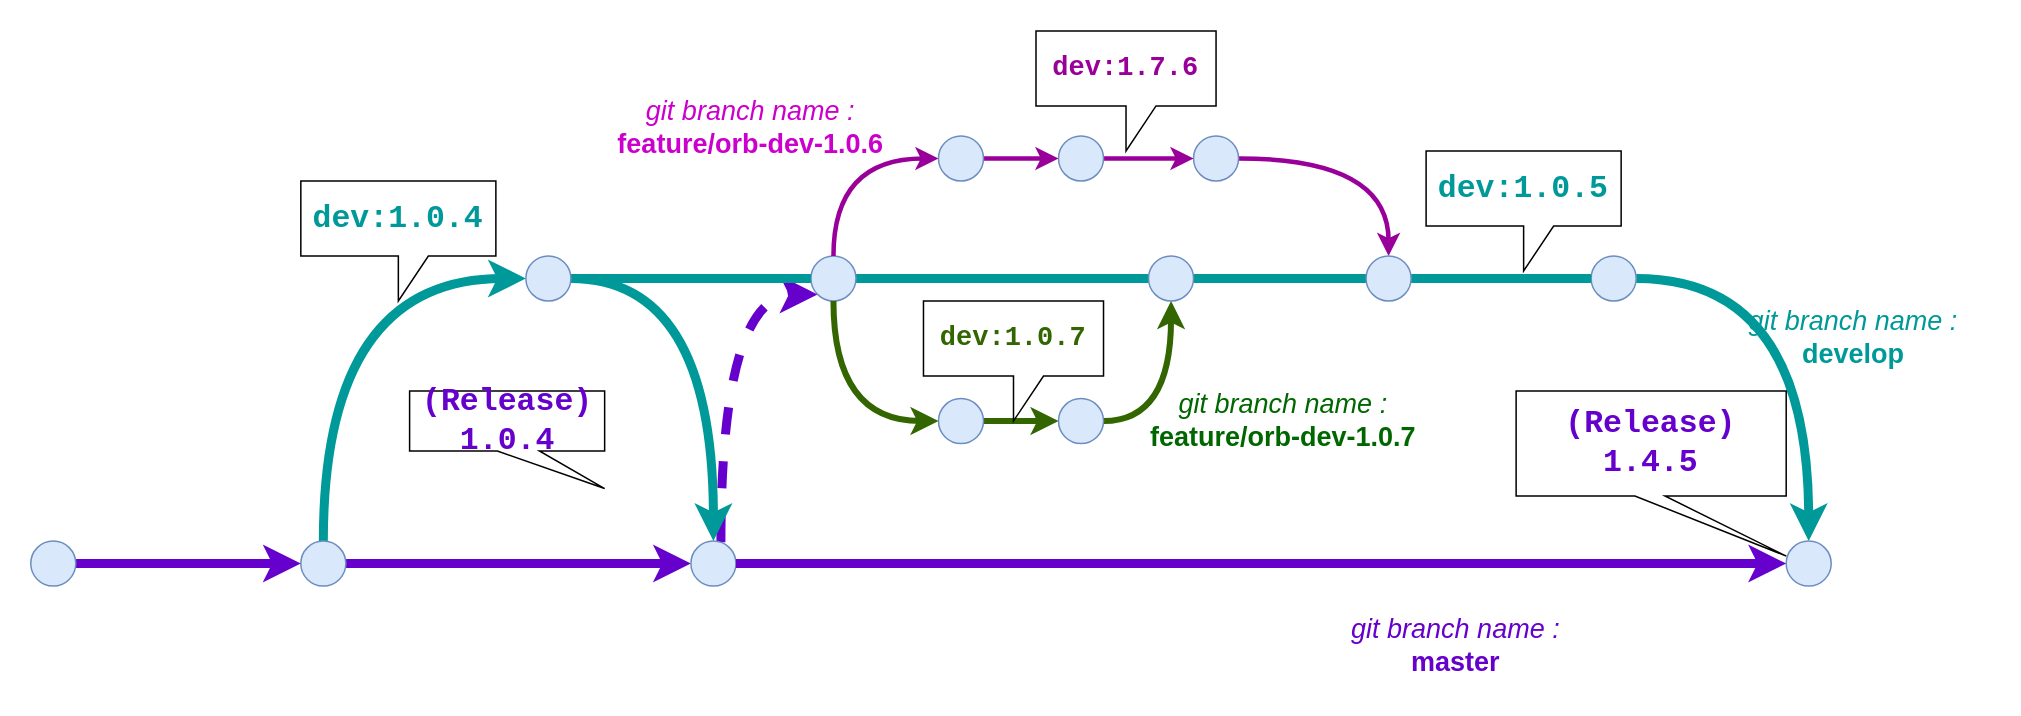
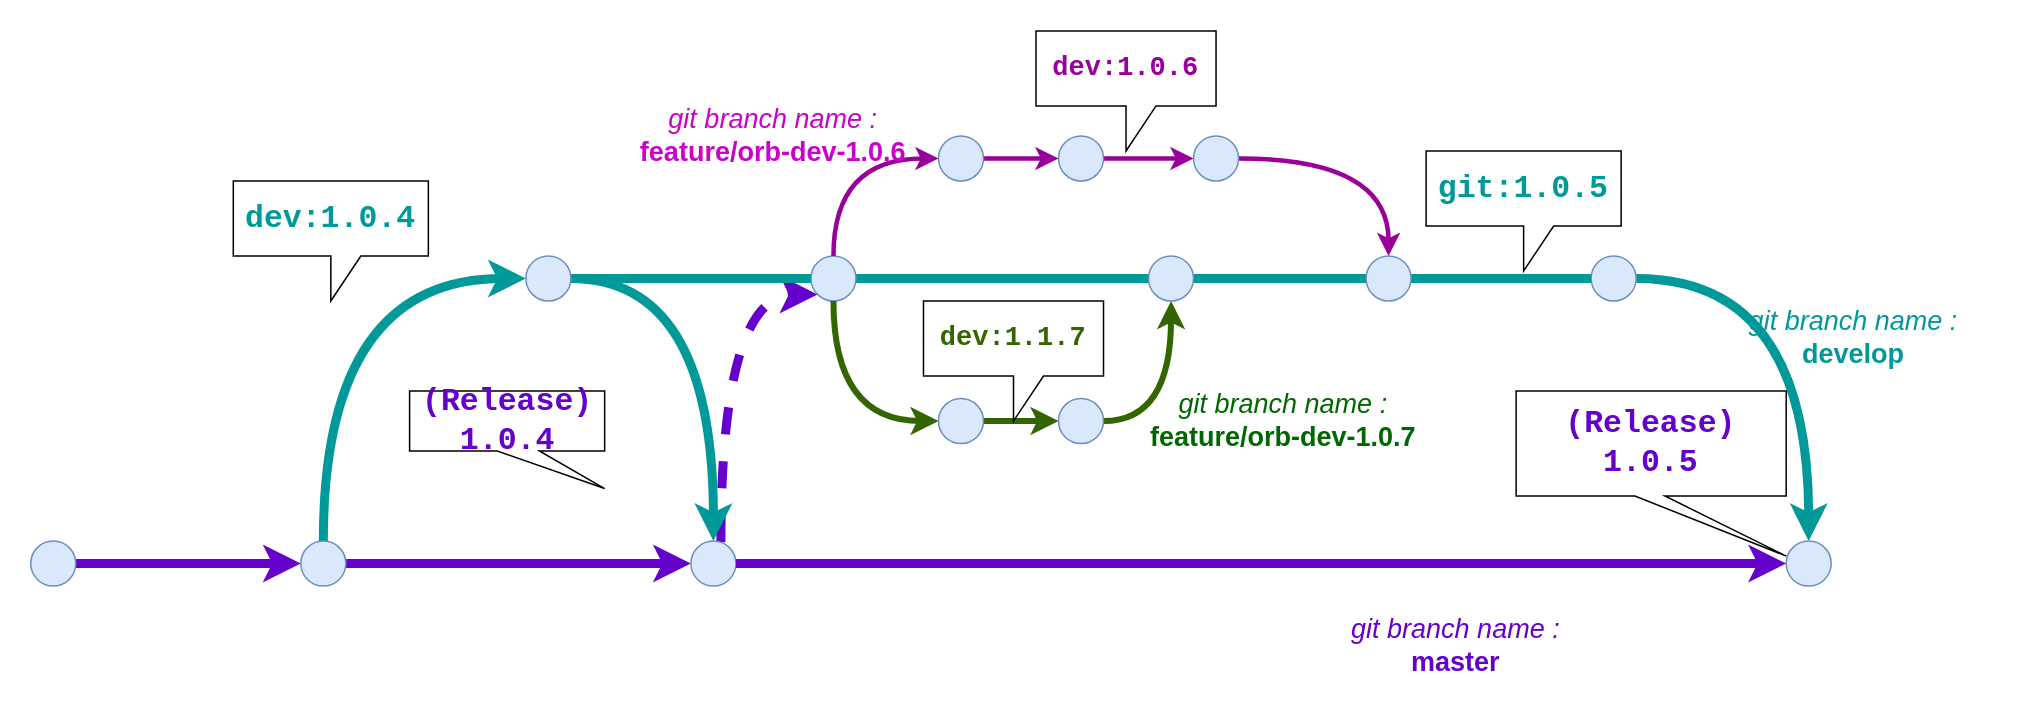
  <mxCell id="0" />
  <mxCell id="1" parent="0" />
  <mxCell id="2" style="edgeStyle=orthogonalEdgeStyle;curved=1;rounded=0;orthogonalLoop=1;jettySize=auto;html=1;entryX=0;entryY=0.5;entryDx=0;entryDy=0;endArrow=classic;endFill=1;strokeColor=#009999;strokeWidth=6;" edge="1" parent="1" source="4" target="24"><mxGeometry relative="1" as="geometry"><Array as="points"><mxPoint x="215" y="185" /></Array></mxGeometry></mxCell>
  <mxCell id="3" style="edgeStyle=orthogonalEdgeStyle;curved=1;rounded=0;orthogonalLoop=1;jettySize=auto;html=1;entryX=0;entryY=0.5;entryDx=0;entryDy=0;endArrow=classic;endFill=1;strokeWidth=6;fontSize=15;fontColor=#7F00FF;strokeColor=#6600CC;" edge="1" parent="1" source="4" target="6"><mxGeometry relative="1" as="geometry" /></mxCell>
  <mxCell id="4" value="" style="ellipse;whiteSpace=wrap;html=1;aspect=fixed;fillColor=#dae8fc;strokeColor=#6c8ebf;" vertex="1" parent="1"><mxGeometry x="200" y="360" width="30" height="30" as="geometry" /></mxCell>
  <mxCell id="5" style="edgeStyle=orthogonalEdgeStyle;curved=1;rounded=0;orthogonalLoop=1;jettySize=auto;html=1;entryX=0;entryY=1;entryDx=0;entryDy=0;endArrow=classic;endFill=1;strokeColor=#6600CC;strokeWidth=6;fontSize=18;fontColor=#6600CC;dashed=1;" edge="1" parent="1" source="6" target="20"><mxGeometry relative="1" as="geometry"><Array as="points"><mxPoint x="480" y="375" /><mxPoint x="480" y="196" /></Array></mxGeometry></mxCell>
  <mxCell id="6" value="" style="ellipse;whiteSpace=wrap;html=1;aspect=fixed;fillColor=#dae8fc;strokeColor=#6c8ebf;" vertex="1" parent="1"><mxGeometry x="460" y="360" width="30" height="30" as="geometry" /></mxCell>
  <mxCell id="7" style="edgeStyle=orthogonalEdgeStyle;curved=1;rounded=0;orthogonalLoop=1;jettySize=auto;html=1;entryX=0;entryY=0.5;entryDx=0;entryDy=0;endArrow=classic;endFill=1;strokeWidth=6;fontSize=15;fontColor=#7F00FF;strokeColor=#6600CC;" edge="1" parent="1" source="8" target="4"><mxGeometry relative="1" as="geometry" /></mxCell>
  <mxCell id="8" value="" style="ellipse;whiteSpace=wrap;html=1;aspect=fixed;fillColor=#dae8fc;strokeColor=#6c8ebf;" vertex="1" parent="1"><mxGeometry x="20" y="360" width="30" height="30" as="geometry" /></mxCell>
  <mxCell id="9" style="edgeStyle=orthogonalEdgeStyle;curved=1;rounded=0;orthogonalLoop=1;jettySize=auto;html=1;entryX=0.5;entryY=0;entryDx=0;entryDy=0;endArrow=classic;endFill=1;strokeColor=#009999;strokeWidth=6;" edge="1" parent="1" source="10" target="11"><mxGeometry relative="1" as="geometry" /></mxCell>
  <mxCell id="10" value="" style="ellipse;whiteSpace=wrap;html=1;aspect=fixed;fillColor=#dae8fc;strokeColor=#6c8ebf;" vertex="1" parent="1"><mxGeometry x="1060" y="170" width="30" height="30" as="geometry" /></mxCell>
  <mxCell id="11" value="" style="ellipse;whiteSpace=wrap;html=1;aspect=fixed;fillColor=#dae8fc;strokeColor=#6c8ebf;" vertex="1" parent="1"><mxGeometry x="1190" y="360" width="30" height="30" as="geometry" /></mxCell>
  <mxCell id="12" style="edgeStyle=orthogonalEdgeStyle;curved=1;rounded=0;orthogonalLoop=1;jettySize=auto;html=1;entryX=0;entryY=0.5;entryDx=0;entryDy=0;endArrow=classic;endFill=1;strokeWidth=6;exitX=1;exitY=0.5;exitDx=0;exitDy=0;fontColor=#7F00FF;strokeColor=#6600CC;" edge="1" parent="1" source="6" target="11"><mxGeometry relative="1" as="geometry"><mxPoint x="870" y="375" as="sourcePoint" /></mxGeometry></mxCell>
  <mxCell id="13" style="edgeStyle=orthogonalEdgeStyle;curved=1;rounded=0;orthogonalLoop=1;jettySize=auto;html=1;entryX=0.5;entryY=0;entryDx=0;entryDy=0;strokeColor=#990099;strokeWidth=3;" edge="1" parent="1" source="14" target="28"><mxGeometry relative="1" as="geometry" /></mxCell>
  <mxCell id="14" value="" style="ellipse;whiteSpace=wrap;html=1;aspect=fixed;fillColor=#dae8fc;strokeColor=#6c8ebf;" vertex="1" parent="1"><mxGeometry x="795" y="90" width="30" height="30" as="geometry" /></mxCell>
  <mxCell id="15" style="edgeStyle=orthogonalEdgeStyle;curved=1;rounded=0;orthogonalLoop=1;jettySize=auto;html=1;strokeColor=#990099;strokeWidth=3;" edge="1" parent="1" source="16" target="14"><mxGeometry relative="1" as="geometry" /></mxCell>
  <mxCell id="16" value="" style="ellipse;whiteSpace=wrap;html=1;aspect=fixed;fillColor=#dae8fc;strokeColor=#6c8ebf;" vertex="1" parent="1"><mxGeometry x="705" y="90" width="30" height="30" as="geometry" /></mxCell>
  <mxCell id="17" style="edgeStyle=orthogonalEdgeStyle;curved=1;rounded=0;orthogonalLoop=1;jettySize=auto;html=1;strokeColor=#990099;strokeWidth=3;" edge="1" parent="1" source="18" target="16"><mxGeometry relative="1" as="geometry" /></mxCell>
  <mxCell id="18" value="" style="ellipse;whiteSpace=wrap;html=1;aspect=fixed;fillColor=#dae8fc;strokeColor=#6c8ebf;" vertex="1" parent="1"><mxGeometry x="625" y="90" width="30" height="30" as="geometry" /></mxCell>
  <mxCell id="19" style="edgeStyle=orthogonalEdgeStyle;curved=1;rounded=0;orthogonalLoop=1;jettySize=auto;html=1;strokeWidth=6;endArrow=none;endFill=0;strokeColor=#009999;" edge="1" parent="1" source="20" target="26"><mxGeometry relative="1" as="geometry" /></mxCell>
  <mxCell id="20" value="" style="ellipse;whiteSpace=wrap;html=1;aspect=fixed;fillColor=#dae8fc;strokeColor=#6c8ebf;" vertex="1" parent="1"><mxGeometry x="540" y="170" width="30" height="30" as="geometry" /></mxCell>
  <mxCell id="21" style="edgeStyle=orthogonalEdgeStyle;curved=1;rounded=0;orthogonalLoop=1;jettySize=auto;html=1;strokeWidth=6;endArrow=none;endFill=0;strokeColor=#009999;" edge="1" parent="1" source="24" target="20"><mxGeometry relative="1" as="geometry" /></mxCell>
  <mxCell id="22" style="edgeStyle=orthogonalEdgeStyle;curved=1;rounded=0;orthogonalLoop=1;jettySize=auto;html=1;exitX=0.5;exitY=0;exitDx=0;exitDy=0;strokeColor=#990099;strokeWidth=3;" edge="1" parent="1" source="20" target="18"><mxGeometry relative="1" as="geometry"><Array as="points"><mxPoint x="555" y="105" /></Array></mxGeometry></mxCell>
  <mxCell id="23" style="edgeStyle=orthogonalEdgeStyle;curved=1;rounded=0;orthogonalLoop=1;jettySize=auto;html=1;entryX=0.5;entryY=0;entryDx=0;entryDy=0;endArrow=classic;endFill=1;strokeColor=#009999;strokeWidth=6;" edge="1" parent="1" source="24" target="6"><mxGeometry relative="1" as="geometry" /></mxCell>
  <mxCell id="24" value="" style="ellipse;whiteSpace=wrap;html=1;aspect=fixed;fillColor=#dae8fc;strokeColor=#6c8ebf;" vertex="1" parent="1"><mxGeometry x="350" y="170" width="30" height="30" as="geometry" /></mxCell>
  <mxCell id="25" style="edgeStyle=orthogonalEdgeStyle;curved=1;rounded=0;orthogonalLoop=1;jettySize=auto;html=1;entryX=0;entryY=0.5;entryDx=0;entryDy=0;strokeWidth=6;endArrow=none;endFill=0;strokeColor=#009999;" edge="1" parent="1" source="26" target="28"><mxGeometry relative="1" as="geometry"><mxPoint x="795" y="185" as="targetPoint" /></mxGeometry></mxCell>
  <mxCell id="26" value="" style="ellipse;whiteSpace=wrap;html=1;aspect=fixed;fillColor=#dae8fc;strokeColor=#6c8ebf;" vertex="1" parent="1"><mxGeometry x="765" y="170" width="30" height="30" as="geometry" /></mxCell>
  <mxCell id="27" style="edgeStyle=orthogonalEdgeStyle;curved=1;rounded=0;orthogonalLoop=1;jettySize=auto;html=1;entryX=0;entryY=0.5;entryDx=0;entryDy=0;endArrow=none;endFill=0;strokeColor=#009999;strokeWidth=6;" edge="1" parent="1" source="28" target="10"><mxGeometry relative="1" as="geometry" /></mxCell>
  <mxCell id="28" value="" style="ellipse;whiteSpace=wrap;html=1;aspect=fixed;fillColor=#dae8fc;strokeColor=#6c8ebf;" vertex="1" parent="1"><mxGeometry x="910" y="170" width="30" height="30" as="geometry" /></mxCell>
  <mxCell id="29" style="edgeStyle=orthogonalEdgeStyle;curved=1;rounded=0;orthogonalLoop=1;jettySize=auto;html=1;entryX=0.5;entryY=1;entryDx=0;entryDy=0;strokeWidth=4;strokeColor=#336600;" edge="1" parent="1" source="30" target="26"><mxGeometry relative="1" as="geometry"><mxPoint x="795" y="280" as="targetPoint" /></mxGeometry></mxCell>
  <mxCell id="30" value="" style="ellipse;whiteSpace=wrap;html=1;aspect=fixed;fillColor=#dae8fc;strokeColor=#6c8ebf;" vertex="1" parent="1"><mxGeometry x="705" y="265" width="30" height="30" as="geometry" /></mxCell>
  <mxCell id="31" style="edgeStyle=orthogonalEdgeStyle;curved=1;rounded=0;orthogonalLoop=1;jettySize=auto;html=1;strokeWidth=4;strokeColor=#336600;" edge="1" parent="1" source="32" target="30"><mxGeometry relative="1" as="geometry" /></mxCell>
  <mxCell id="32" value="" style="ellipse;whiteSpace=wrap;html=1;aspect=fixed;fillColor=#dae8fc;strokeColor=#6c8ebf;" vertex="1" parent="1"><mxGeometry x="625" y="265" width="30" height="30" as="geometry" /></mxCell>
  <mxCell id="33" style="edgeStyle=orthogonalEdgeStyle;curved=1;rounded=0;orthogonalLoop=1;jettySize=auto;html=1;exitX=0.5;exitY=1;exitDx=0;exitDy=0;strokeWidth=4;strokeColor=#336600;" edge="1" parent="1" target="32" source="20"><mxGeometry relative="1" as="geometry"><mxPoint x="555" y="345" as="sourcePoint" /><Array as="points"><mxPoint x="555" y="280" /></Array></mxGeometry></mxCell>
- <mxCell id="34" value="&lt;font face=&quot;Courier New&quot; color=&quot;#990099&quot;&gt;&lt;b&gt;&lt;font style=&quot;font-size: 18px&quot;&gt;dev:1.7.6&lt;/font&gt;&lt;/b&gt;&lt;/font&gt;" style="shape=callout;whiteSpace=wrap;html=1;perimeter=calloutPerimeter;" vertex="1" parent="1"><mxGeometry x="690" y="20" width="120" height="80" as="geometry" /></mxCell>
- <mxCell id="35" value="&lt;font face=&quot;Courier New&quot; color=&quot;#336600&quot;&gt;&lt;b&gt;&lt;font style=&quot;font-size: 18px&quot;&gt;dev:1.0.7&lt;/font&gt;&lt;/b&gt;&lt;/font&gt;" style="shape=callout;whiteSpace=wrap;html=1;perimeter=calloutPerimeter;" vertex="1" parent="1"><mxGeometry x="615" y="200" width="120" height="80" as="geometry" /></mxCell>
- <mxCell id="36" value="&lt;font style=&quot;font-size: 21px&quot; face=&quot;Courier New&quot; color=&quot;#009999&quot;&gt;&lt;b&gt;&lt;font style=&quot;font-size: 21px&quot;&gt;dev:1.0.5&lt;/font&gt;&lt;/b&gt;&lt;/font&gt;" style="shape=callout;whiteSpace=wrap;html=1;perimeter=calloutPerimeter;" vertex="1" parent="1"><mxGeometry x="950" y="100" width="130" height="80" as="geometry" /></mxCell>
- <mxCell id="37" value="&lt;div&gt;&lt;font style=&quot;font-size: 21px&quot; face=&quot;Courier New&quot;&gt;&lt;b&gt;&lt;font style=&quot;font-size: 21px&quot;&gt;(Release)&lt;/font&gt;&lt;/b&gt;&lt;/font&gt;&lt;/div&gt;&lt;div&gt;&lt;font style=&quot;font-size: 21px&quot; face=&quot;Courier New&quot;&gt;&lt;b&gt;&lt;font style=&quot;font-size: 21px&quot;&gt;1.4.5&lt;/font&gt;&lt;/b&gt;&lt;/font&gt;&lt;/div&gt;" style="shape=callout;whiteSpace=wrap;html=1;perimeter=calloutPerimeter;position2=1;size=40;position=0.44;fontColor=#6600CC;" vertex="1" parent="1"><mxGeometry x="1010" y="260" width="180" height="110" as="geometry" /></mxCell>
+ <mxCell id="34" value="&lt;font face=&quot;Courier New&quot; color=&quot;#990099&quot;&gt;&lt;b&gt;&lt;font style=&quot;font-size: 18px&quot;&gt;dev:1.0.6&lt;/font&gt;&lt;/b&gt;&lt;/font&gt;" style="shape=callout;whiteSpace=wrap;html=1;perimeter=calloutPerimeter;" vertex="1" parent="1"><mxGeometry x="690" y="20" width="120" height="80" as="geometry" /></mxCell>
+ <mxCell id="35" value="&lt;font face=&quot;Courier New&quot; color=&quot;#336600&quot;&gt;&lt;b&gt;&lt;font style=&quot;font-size: 18px&quot;&gt;dev:1.1.7&lt;/font&gt;&lt;/b&gt;&lt;/font&gt;" style="shape=callout;whiteSpace=wrap;html=1;perimeter=calloutPerimeter;" vertex="1" parent="1"><mxGeometry x="615" y="200" width="120" height="80" as="geometry" /></mxCell>
+ <mxCell id="36" value="&lt;font style=&quot;font-size: 21px&quot; face=&quot;Courier New&quot; color=&quot;#009999&quot;&gt;&lt;b&gt;&lt;font style=&quot;font-size: 21px&quot;&gt;git:1.0.5&lt;/font&gt;&lt;/b&gt;&lt;/font&gt;" style="shape=callout;whiteSpace=wrap;html=1;perimeter=calloutPerimeter;" vertex="1" parent="1"><mxGeometry x="950" y="100" width="130" height="80" as="geometry" /></mxCell>
+ <mxCell id="37" value="&lt;div&gt;&lt;font style=&quot;font-size: 21px&quot; face=&quot;Courier New&quot;&gt;&lt;b&gt;&lt;font style=&quot;font-size: 21px&quot;&gt;(Release)&lt;/font&gt;&lt;/b&gt;&lt;/font&gt;&lt;/div&gt;&lt;div&gt;&lt;font style=&quot;font-size: 21px&quot; face=&quot;Courier New&quot;&gt;&lt;b&gt;&lt;font style=&quot;font-size: 21px&quot;&gt;1.0.5&lt;/font&gt;&lt;/b&gt;&lt;/font&gt;&lt;/div&gt;" style="shape=callout;whiteSpace=wrap;html=1;perimeter=calloutPerimeter;position2=1;size=40;position=0.44;fontColor=#6600CC;" vertex="1" parent="1"><mxGeometry x="1010" y="260" width="180" height="110" as="geometry" /></mxCell>
  <mxCell id="38" value="&lt;font style=&quot;font-size: 21px&quot; face=&quot;Courier New&quot;&gt;&lt;b&gt;&lt;font style=&quot;font-size: 21px&quot;&gt;(Release)&lt;/font&gt;&lt;/b&gt;&lt;/font&gt;&lt;br&gt;&lt;font style=&quot;font-size: 21px&quot; face=&quot;Courier New&quot;&gt;&lt;b&gt;&lt;font style=&quot;font-size: 21px&quot;&gt;1.0.4&lt;/font&gt;&lt;/b&gt;&lt;/font&gt;" style="shape=callout;whiteSpace=wrap;html=1;perimeter=calloutPerimeter;position2=1;size=25;position=0.45;base=28;fontColor=#6600CC;" vertex="1" parent="1"><mxGeometry x="272.5" y="260" width="130" height="65" as="geometry" /></mxCell>
- <mxCell id="39" value="&lt;font style=&quot;font-size: 18px&quot; color=&quot;#CC00CC&quot;&gt;&lt;i&gt;&lt;span style=&quot;font-size: 18px&quot;&gt;git branch name : &lt;/span&gt;&lt;/i&gt;&lt;b style=&quot;font-size: 18px&quot;&gt;&lt;br style=&quot;font-size: 18px&quot;&gt;feature/orb-dev-1.0.6&lt;/b&gt;&lt;/font&gt;" style="text;html=1;strokeColor=none;fillColor=none;align=center;verticalAlign=middle;whiteSpace=wrap;rounded=0;strokeWidth=1;fontSize=18;" vertex="1" parent="1"><mxGeometry x="410" y="60" width="180" height="50" as="geometry" /></mxCell>
+ <mxCell id="39" value="&lt;font style=&quot;font-size: 18px&quot; color=&quot;#CC00CC&quot;&gt;&lt;i&gt;&lt;span style=&quot;font-size: 18px&quot;&gt;git branch name : &lt;/span&gt;&lt;/i&gt;&lt;b style=&quot;font-size: 18px&quot;&gt;&lt;br style=&quot;font-size: 18px&quot;&gt;feature/orb-dev-1.0.6&lt;/b&gt;&lt;/font&gt;" style="text;html=1;strokeColor=none;fillColor=none;align=center;verticalAlign=middle;whiteSpace=wrap;rounded=0;strokeWidth=1;fontSize=18;" vertex="1" parent="1"><mxGeometry x="425" y="65" width="180" height="50" as="geometry" /></mxCell>
  <mxCell id="40" value="&lt;font style=&quot;font-size: 18px&quot; color=&quot;#006600&quot;&gt;&lt;i&gt;&lt;span style=&quot;font-size: 18px&quot;&gt;git branch name :&lt;/span&gt;&lt;/i&gt;&lt;b style=&quot;font-size: 18px&quot;&gt; &lt;br style=&quot;font-size: 18px&quot;&gt;feature/orb-dev-1.0.7&lt;/b&gt;&lt;/font&gt;" style="text;html=1;strokeColor=none;fillColor=none;align=center;verticalAlign=middle;whiteSpace=wrap;rounded=0;strokeWidth=1;fontSize=18;" vertex="1" parent="1"><mxGeometry x="765" y="252.5" width="180" height="55" as="geometry" /></mxCell>
  <mxCell id="41" value="&lt;font style=&quot;font-size: 18px&quot; color=&quot;#009999&quot;&gt;&lt;i&gt;git branch name : &lt;/i&gt;&lt;b&gt;&lt;br&gt;develop&lt;/b&gt;&lt;/font&gt;" style="text;html=1;strokeColor=none;fillColor=none;align=center;verticalAlign=middle;whiteSpace=wrap;rounded=0;strokeWidth=1;fontSize=15;" vertex="1" parent="1"><mxGeometry x="1145" y="200" width="180" height="50" as="geometry" /></mxCell>
  <mxCell id="42" value="&lt;font style=&quot;font-size: 18px&quot; color=&quot;#6600CC&quot;&gt;&lt;i&gt;git branch name : &lt;/i&gt;&lt;b&gt;&lt;br&gt;master&lt;/b&gt;&lt;/font&gt;" style="text;html=1;strokeColor=none;fillColor=none;align=center;verticalAlign=middle;whiteSpace=wrap;rounded=0;strokeWidth=1;fontSize=15;" vertex="1" parent="1"><mxGeometry x="880" y="405" width="180" height="50" as="geometry" /></mxCell>
- <mxCell id="43" value="&lt;font style=&quot;font-size: 21px&quot; face=&quot;Courier New&quot; color=&quot;#009999&quot;&gt;&lt;b&gt;&lt;font style=&quot;font-size: 21px&quot;&gt;dev:1.0.4&lt;/font&gt;&lt;/b&gt;&lt;/font&gt;" style="shape=callout;whiteSpace=wrap;html=1;perimeter=calloutPerimeter;" vertex="1" parent="1"><mxGeometry x="200" y="120" width="130" height="80" as="geometry" /></mxCell>
+ <mxCell id="43" value="&lt;font style=&quot;font-size: 21px&quot; face=&quot;Courier New&quot; color=&quot;#009999&quot;&gt;&lt;b&gt;&lt;font style=&quot;font-size: 21px&quot;&gt;dev:1.0.4&lt;/font&gt;&lt;/b&gt;&lt;/font&gt;" style="shape=callout;whiteSpace=wrap;html=1;perimeter=calloutPerimeter;" vertex="1" parent="1"><mxGeometry x="155" y="120" width="130" height="80" as="geometry" /></mxCell>
